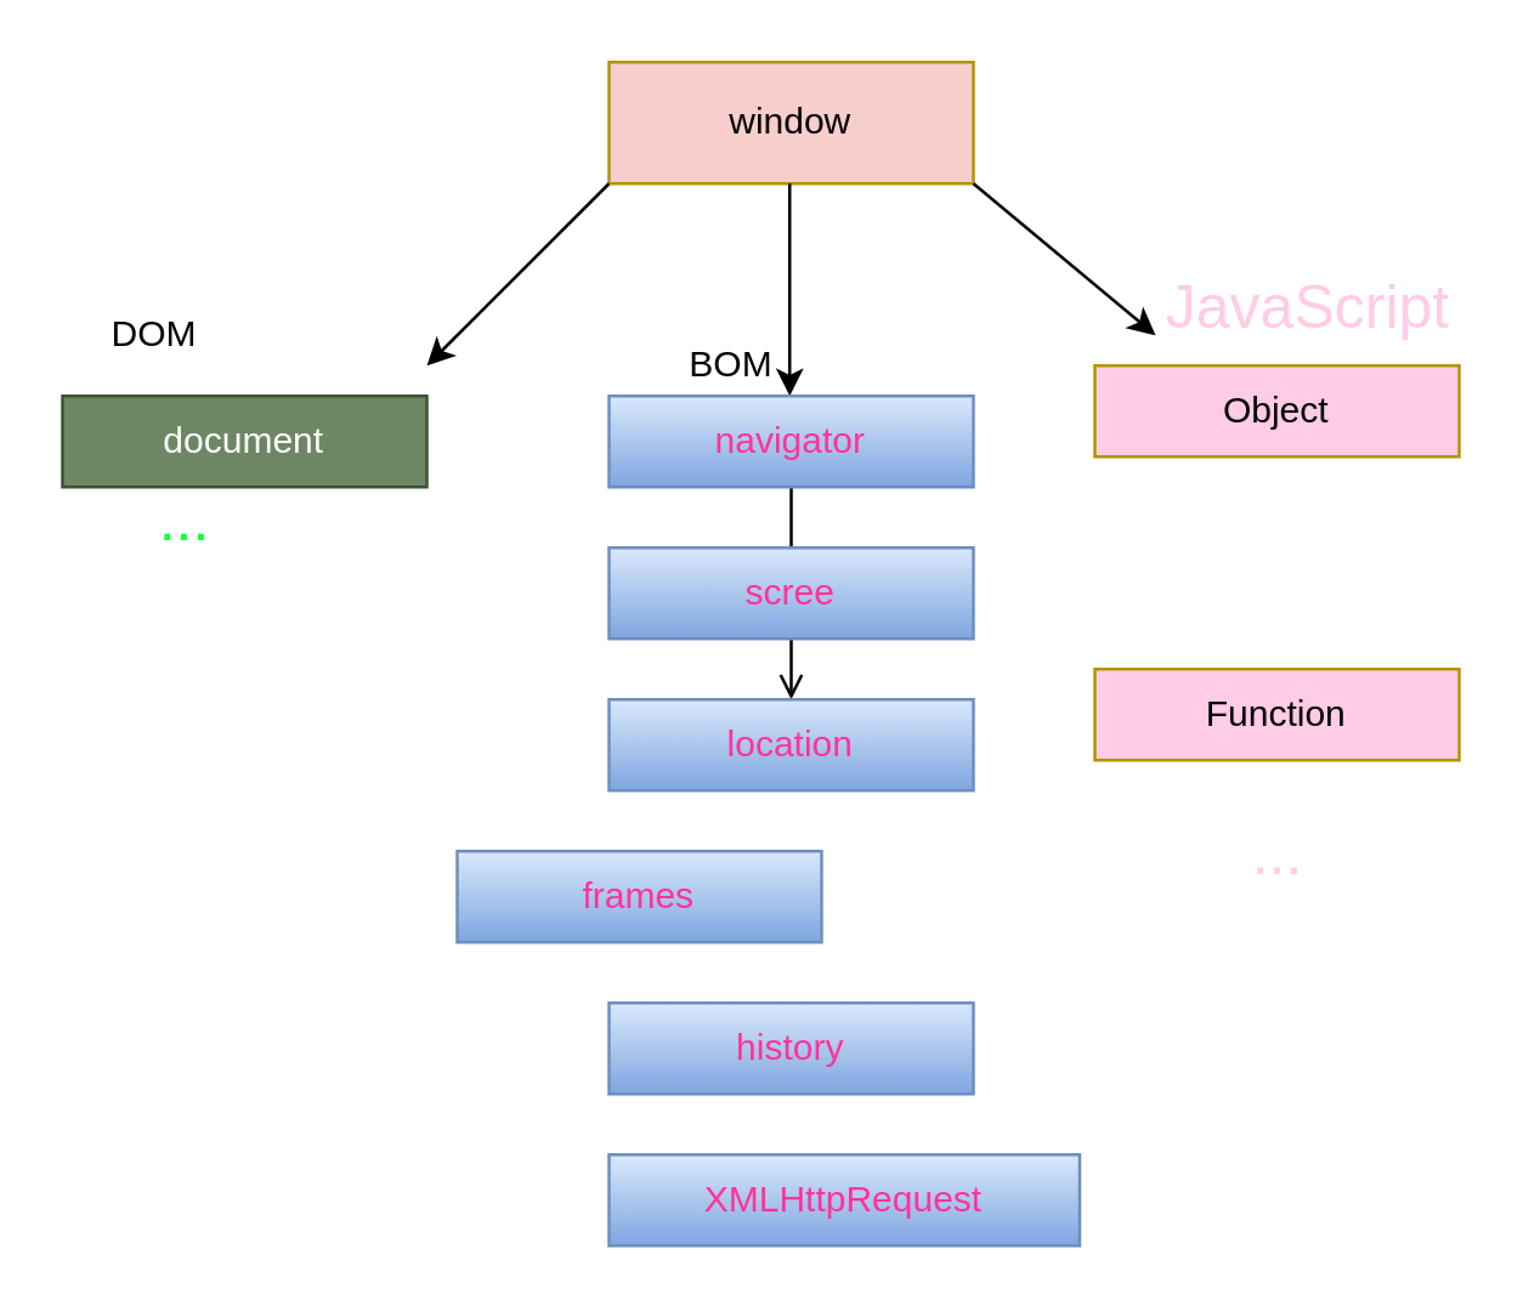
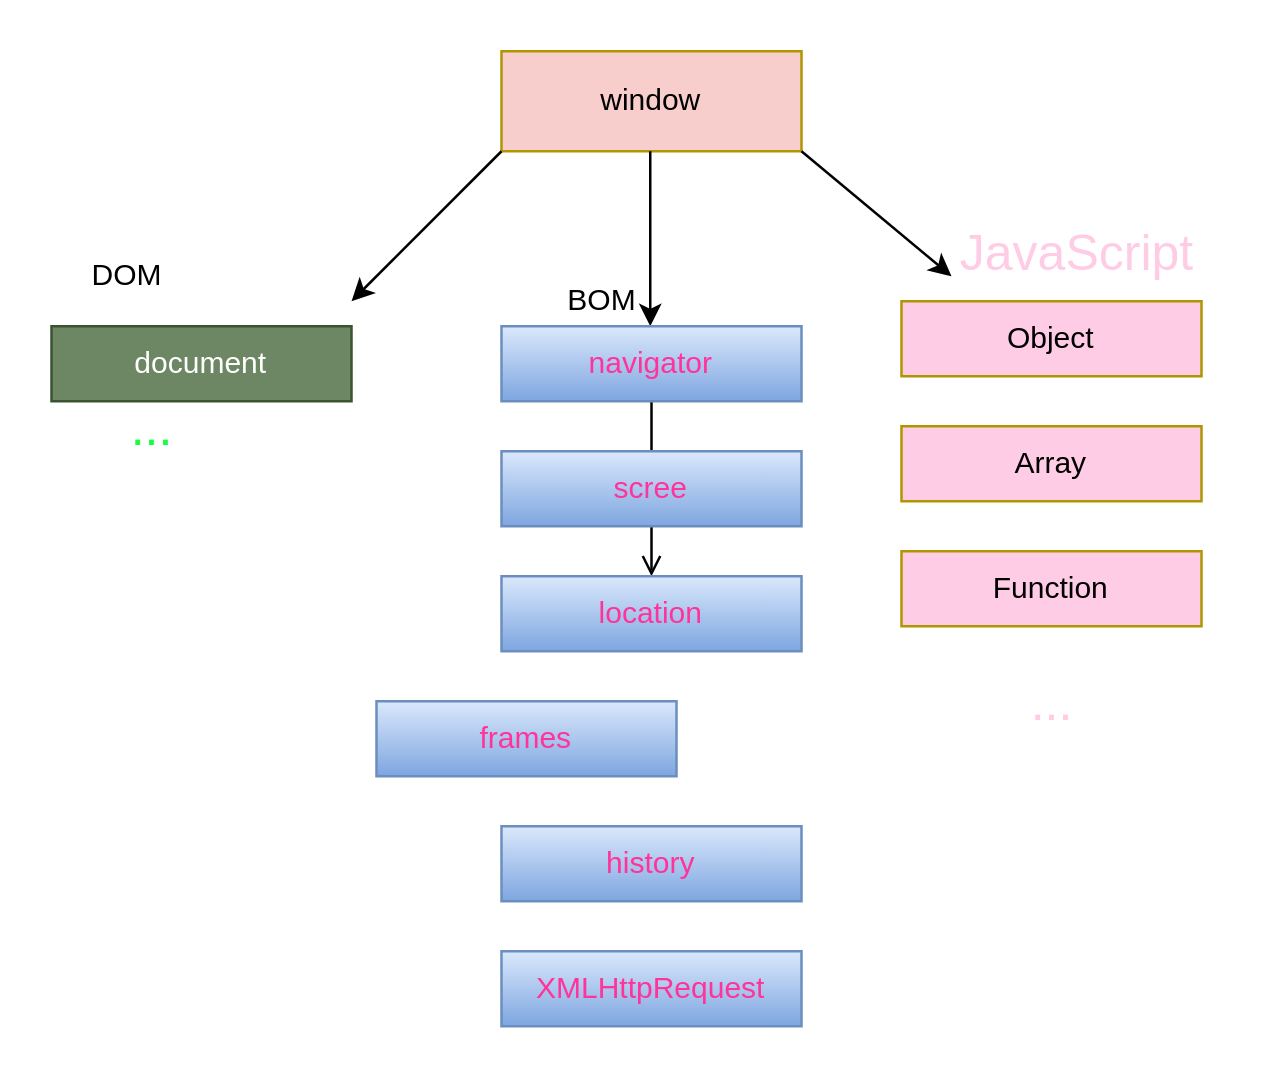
  <mxCell id="0" />
  <mxCell id="1" parent="0" />
  <mxCell id="2" value="window" style="rounded=0;whiteSpace=wrap;html=1;fillColor=#f8cecc;fontColor=#000000;strokeColor=#B09500;" parent="1" vertex="1"><mxGeometry x="200" y="20" width="120" height="40" as="geometry" /></mxCell>
  <mxCell id="3" value="" style="endArrow=classic;html=1;" parent="1" edge="1"><mxGeometry width="50" height="50" relative="1" as="geometry"><mxPoint x="259.5" y="60" as="sourcePoint" /><mxPoint x="259.5" y="130" as="targetPoint" /></mxGeometry></mxCell>
  <mxCell id="4" value="" style="edgeStyle=none;html=1;fontColor=#FF3399;endArrow=open;" parent="1" source="5" target="7" edge="1"><mxGeometry relative="1" as="geometry" /></mxCell>
  <mxCell id="5" value="&lt;font color=&quot;#ff3399&quot;&gt;navigator&lt;/font&gt;" style="rounded=0;whiteSpace=wrap;html=1;fillColor=#dae8fc;gradientColor=#7ea6e0;strokeColor=#6c8ebf;" parent="1" vertex="1"><mxGeometry x="200" y="130" width="120" height="30" as="geometry" /></mxCell>
  <mxCell id="6" value="&lt;font color=&quot;#ff3399&quot;&gt;scree&lt;/font&gt;" style="rounded=0;whiteSpace=wrap;html=1;fillColor=#dae8fc;gradientColor=#7ea6e0;strokeColor=#6c8ebf;" parent="1" vertex="1"><mxGeometry x="200" y="180" width="120" height="30" as="geometry" /></mxCell>
  <mxCell id="7" value="&lt;font color=&quot;#ff3399&quot;&gt;location&lt;/font&gt;" style="rounded=0;whiteSpace=wrap;html=1;fillColor=#dae8fc;gradientColor=#7ea6e0;strokeColor=#6c8ebf;" parent="1" vertex="1"><mxGeometry x="200" y="230" width="120" height="30" as="geometry" /></mxCell>
  <mxCell id="8" value="&lt;font color=&quot;#ff3399&quot;&gt;frames&lt;/font&gt;" style="rounded=0;whiteSpace=wrap;html=1;fillColor=#dae8fc;gradientColor=#7ea6e0;strokeColor=#6c8ebf;" parent="1" vertex="1"><mxGeometry x="150" y="280" width="120" height="30" as="geometry" /></mxCell>
  <mxCell id="9" value="&lt;font color=&quot;#ff3399&quot;&gt;history&lt;/font&gt;" style="rounded=0;whiteSpace=wrap;html=1;fillColor=#dae8fc;gradientColor=#7ea6e0;strokeColor=#6c8ebf;" parent="1" vertex="1"><mxGeometry x="200" y="330" width="120" height="30" as="geometry" /></mxCell>
- <mxCell id="10" value="&lt;font color=&quot;#ff3399&quot;&gt;XMLHttpRequest&lt;/font&gt;" style="rounded=0;whiteSpace=wrap;html=1;fillColor=#dae8fc;gradientColor=#7ea6e0;strokeColor=#6c8ebf;" parent="1" vertex="1"><mxGeometry x="200" y="380" width="155" height="30" as="geometry" /></mxCell>
+ <mxCell id="10" value="&lt;font color=&quot;#ff3399&quot;&gt;XMLHttpRequest&lt;/font&gt;" style="rounded=0;whiteSpace=wrap;html=1;fillColor=#dae8fc;gradientColor=#7ea6e0;strokeColor=#6c8ebf;" parent="1" vertex="1"><mxGeometry x="200" y="380" width="120" height="30" as="geometry" /></mxCell>
  <mxCell id="11" value="" style="endArrow=classic;html=1;" parent="1" edge="1"><mxGeometry width="50" height="50" relative="1" as="geometry"><mxPoint x="200" y="60" as="sourcePoint" /><mxPoint x="140" y="120" as="targetPoint" /></mxGeometry></mxCell>
  <mxCell id="12" value="" style="endArrow=classic;html=1;" parent="1" edge="1"><mxGeometry width="50" height="50" relative="1" as="geometry"><mxPoint x="320" y="60" as="sourcePoint" /><mxPoint x="380" y="110" as="targetPoint" /></mxGeometry></mxCell>
  <mxCell id="13" value="Object" style="rounded=0;whiteSpace=wrap;html=1;fillColor=#FFCCE6;strokeColor=#B09500;fontColor=#000000;" parent="1" vertex="1"><mxGeometry x="360" y="120" width="120" height="30" as="geometry" /></mxCell>
  <mxCell id="14" value="document" style="rounded=0;whiteSpace=wrap;html=1;fillColor=#6d8764;fontColor=#ffffff;strokeColor=#3A5431;" parent="1" vertex="1"><mxGeometry x="20" y="130" width="120" height="30" as="geometry" /></mxCell>
  <mxCell id="15" value="&lt;blockquote style=&quot;margin: 0 0 0 40px ; border: none ; padding: 0px&quot;&gt;BOM&lt;/blockquote&gt;" style="text;html=1;align=center;verticalAlign=middle;resizable=0;points=[];autosize=1;strokeColor=none;fillColor=none;" parent="1" vertex="1"><mxGeometry x="180" y="110" width="80" height="20" as="geometry" /></mxCell>
  <mxCell id="16" value="DOM" style="text;html=1;align=center;verticalAlign=middle;resizable=0;points=[];autosize=1;strokeColor=none;fillColor=none;" parent="1" vertex="1"><mxGeometry x="30" y="100" width="40" height="20" as="geometry" /></mxCell>
+ <mxCell id="17" value="Array" style="rounded=0;whiteSpace=wrap;html=1;fillColor=#FFCCE6;strokeColor=#B09500;fontColor=#000000;" parent="1" vertex="1"><mxGeometry x="360" y="170" width="120" height="30" as="geometry" /></mxCell>
  <mxCell id="18" value="Function" style="rounded=0;whiteSpace=wrap;html=1;fillColor=#FFCCE6;strokeColor=#B09500;fontColor=#000000;" parent="1" vertex="1"><mxGeometry x="360" y="220" width="120" height="30" as="geometry" /></mxCell>
  <mxCell id="19" value="&lt;font color=&quot;#14ff43&quot; style=&quot;font-size: 20px&quot;&gt;...&lt;/font&gt;" style="text;html=1;align=center;verticalAlign=middle;resizable=0;points=[];autosize=1;strokeColor=none;fillColor=none;fontColor=#FF3399;" parent="1" vertex="1"><mxGeometry x="45" y="160" width="30" height="20" as="geometry" /></mxCell>
  <mxCell id="20" value="&lt;font color=&quot;#ffcce6&quot;&gt;...&lt;/font&gt;" style="text;html=1;align=center;verticalAlign=middle;resizable=0;points=[];autosize=1;strokeColor=none;fillColor=none;fontSize=20;fontColor=#14FF43;" parent="1" vertex="1"><mxGeometry x="405" y="265" width="30" height="30" as="geometry" /></mxCell>
  <mxCell id="21" value="JavaScript" style="text;html=1;align=center;verticalAlign=middle;resizable=0;points=[];autosize=1;strokeColor=none;fillColor=none;fontSize=20;fontColor=#FFCCE6;" parent="1" vertex="1"><mxGeometry x="375" y="85" width="110" height="30" as="geometry" /></mxCell>
